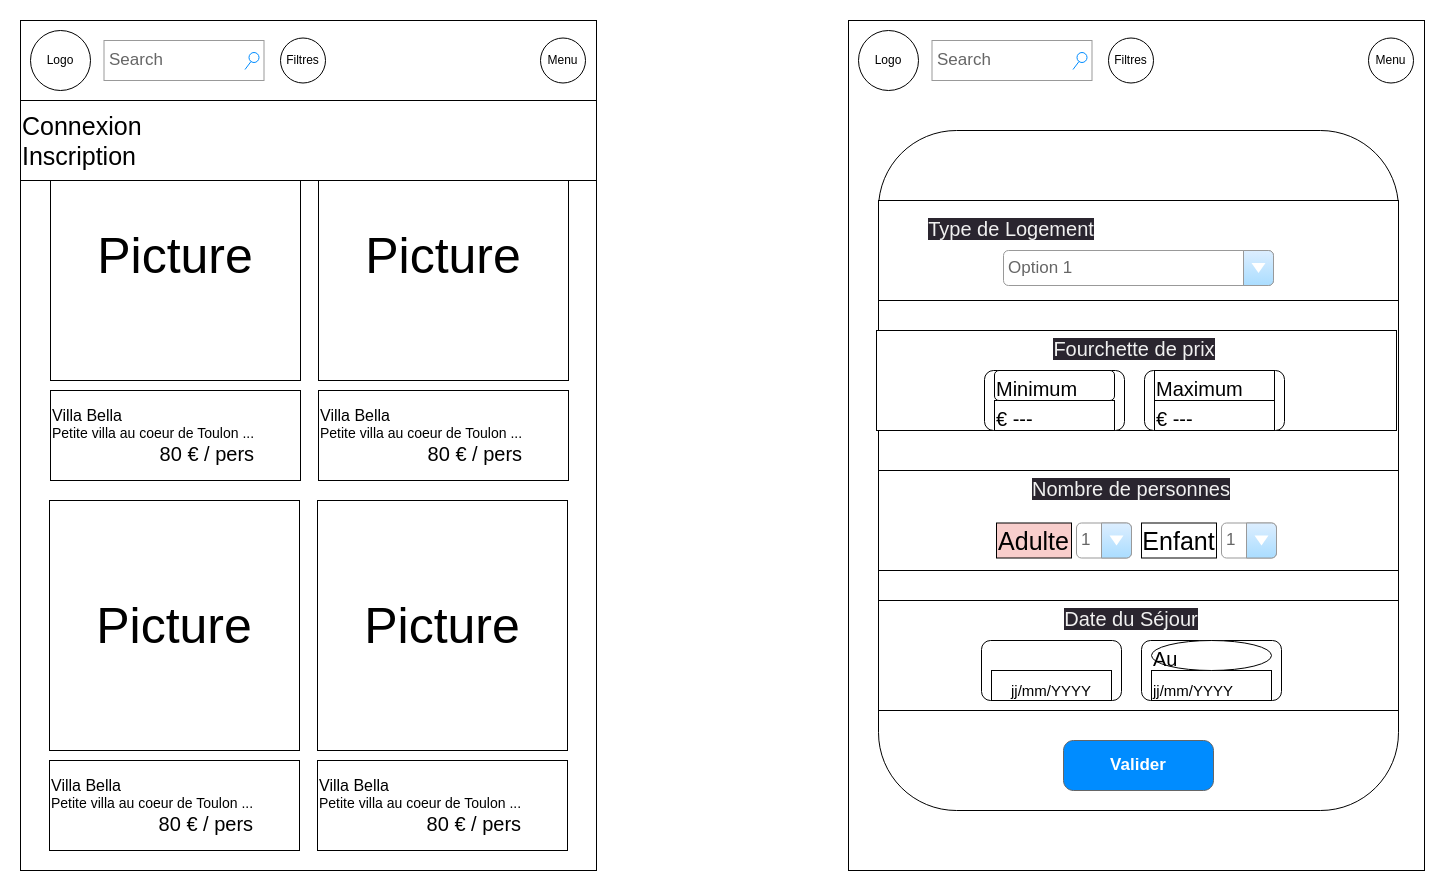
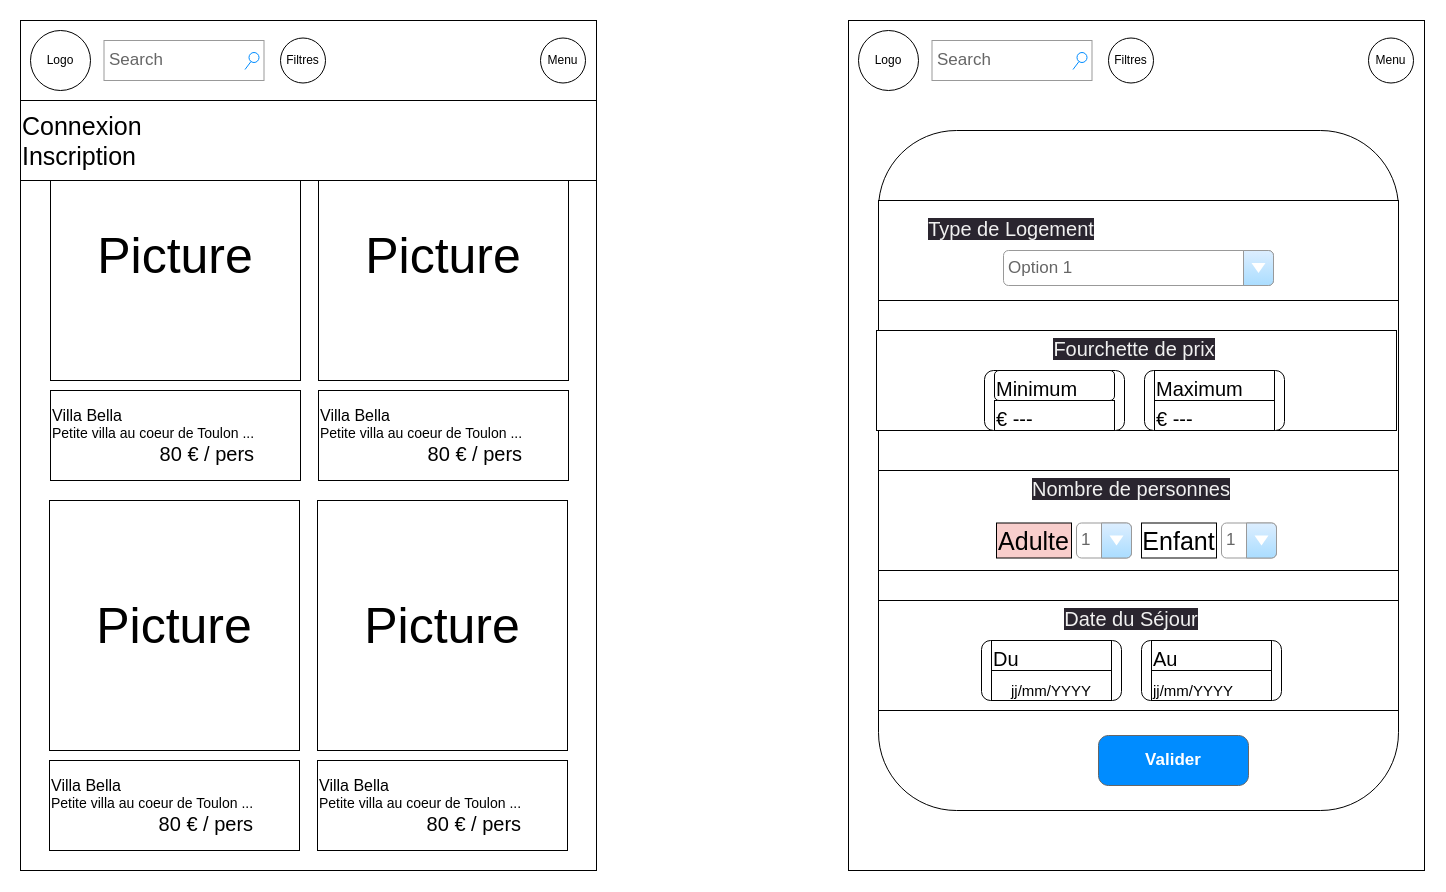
  <mxCell id="0" />
  <mxCell id="1" parent="0" />
  <mxCell id="2" value="" style="swimlane;startSize=0;" vertex="1" parent="1"><mxGeometry x="20" y="20" width="576" height="850" as="geometry" /></mxCell>
  <mxCell id="3" value="" style="rounded=0;whiteSpace=wrap;html=1;" vertex="1" parent="2"><mxGeometry width="360" height="80" as="geometry" /></mxCell>
  <mxCell id="4" value="" style="rounded=0;whiteSpace=wrap;html=1;" vertex="1" parent="2"><mxGeometry width="576" height="850" as="geometry" /></mxCell>
  <mxCell id="5" value="Search" style="strokeWidth=1;shadow=0;dashed=0;align=center;html=1;shape=mxgraph.mockup.forms.searchBox;strokeColor=#999999;mainText=;strokeColor2=#008cff;fontColor=#666666;fontSize=17;align=left;spacingLeft=3;" vertex="1" parent="2"><mxGeometry x="83.5" y="20" width="160" height="40" as="geometry" /></mxCell>
  <mxCell id="6" value="Menu" style="ellipse;whiteSpace=wrap;html=1;aspect=fixed;" vertex="1" parent="2"><mxGeometry x="520" y="17.5" width="45" height="45" as="geometry" /></mxCell>
  <mxCell id="7" value="Filtres" style="ellipse;whiteSpace=wrap;html=1;aspect=fixed;" vertex="1" parent="2"><mxGeometry x="260" y="17.5" width="45" height="45" as="geometry" /></mxCell>
  <mxCell id="8" value="Logo" style="ellipse;whiteSpace=wrap;html=1;" vertex="1" parent="2"><mxGeometry x="10" y="10" width="60" height="60" as="geometry" /></mxCell>
  <mxCell id="9" value="&lt;div style=&quot;text-align: justify; font-size: 16px;&quot;&gt;Villa Bella&lt;/div&gt;&lt;div style=&quot;text-align: justify; font-size: 14px;&quot;&gt;&lt;span style=&quot;background-color: initial;&quot;&gt;&lt;font style=&quot;font-size: 14px;&quot;&gt;Petite villa au coeur de Toulon ...&lt;/font&gt;&lt;/span&gt;&lt;/div&gt;&lt;div style=&quot;text-align: right;&quot;&gt;&lt;span style=&quot;font-size: 20px;&quot;&gt;80 € / pers&lt;/span&gt;&lt;/div&gt;" style="rounded=0;whiteSpace=wrap;html=1;align=left;" vertex="1" parent="2"><mxGeometry x="30" y="370" width="250" height="90" as="geometry" /></mxCell>
  <mxCell id="10" value="&lt;font style=&quot;font-size: 50px;&quot;&gt;Picture&lt;/font&gt;" style="whiteSpace=wrap;html=1;aspect=fixed;fontSize=20;" vertex="1" parent="2"><mxGeometry x="30" y="110" width="250" height="250" as="geometry" /></mxCell>
  <mxCell id="11" value="&lt;div style=&quot;text-align: justify; font-size: 16px;&quot;&gt;Villa Bella&lt;/div&gt;&lt;div style=&quot;text-align: justify; font-size: 14px;&quot;&gt;&lt;span style=&quot;background-color: initial;&quot;&gt;&lt;font style=&quot;font-size: 14px;&quot;&gt;Petite villa au coeur de Toulon ...&lt;/font&gt;&lt;/span&gt;&lt;/div&gt;&lt;div style=&quot;text-align: right;&quot;&gt;&lt;span style=&quot;font-size: 20px;&quot;&gt;80 € / pers&lt;/span&gt;&lt;/div&gt;" style="rounded=0;whiteSpace=wrap;html=1;align=left;" vertex="1" parent="2"><mxGeometry x="298" y="370" width="250" height="90" as="geometry" /></mxCell>
  <mxCell id="12" value="&lt;font style=&quot;font-size: 50px;&quot;&gt;Picture&lt;/font&gt;" style="whiteSpace=wrap;html=1;aspect=fixed;fontSize=20;" vertex="1" parent="2"><mxGeometry x="298" y="110" width="250" height="250" as="geometry" /></mxCell>
  <mxCell id="13" value="&lt;div style=&quot;text-align: justify; font-size: 16px;&quot;&gt;Villa Bella&lt;/div&gt;&lt;div style=&quot;text-align: justify; font-size: 14px;&quot;&gt;&lt;span style=&quot;background-color: initial;&quot;&gt;&lt;font style=&quot;font-size: 14px;&quot;&gt;Petite villa au coeur de Toulon ...&lt;/font&gt;&lt;/span&gt;&lt;/div&gt;&lt;div style=&quot;text-align: right;&quot;&gt;&lt;span style=&quot;font-size: 20px;&quot;&gt;80 € / pers&lt;/span&gt;&lt;/div&gt;" style="rounded=0;whiteSpace=wrap;html=1;align=left;" vertex="1" parent="2"><mxGeometry x="29" y="740" width="250" height="90" as="geometry" /></mxCell>
  <mxCell id="14" value="&lt;font style=&quot;font-size: 50px;&quot;&gt;Picture&lt;/font&gt;" style="whiteSpace=wrap;html=1;aspect=fixed;fontSize=20;" vertex="1" parent="2"><mxGeometry x="29" y="480" width="250" height="250" as="geometry" /></mxCell>
  <mxCell id="15" value="&lt;div style=&quot;text-align: justify; font-size: 16px;&quot;&gt;Villa Bella&lt;/div&gt;&lt;div style=&quot;text-align: justify; font-size: 14px;&quot;&gt;&lt;span style=&quot;background-color: initial;&quot;&gt;&lt;font style=&quot;font-size: 14px;&quot;&gt;Petite villa au coeur de Toulon ...&lt;/font&gt;&lt;/span&gt;&lt;/div&gt;&lt;div style=&quot;text-align: right;&quot;&gt;&lt;span style=&quot;font-size: 20px;&quot;&gt;80 € / pers&lt;/span&gt;&lt;/div&gt;" style="rounded=0;whiteSpace=wrap;html=1;align=left;" vertex="1" parent="2"><mxGeometry x="297" y="740" width="250" height="90" as="geometry" /></mxCell>
  <mxCell id="16" value="&lt;font style=&quot;font-size: 50px;&quot;&gt;Picture&lt;/font&gt;" style="whiteSpace=wrap;html=1;aspect=fixed;fontSize=20;" vertex="1" parent="2"><mxGeometry x="297" y="480" width="250" height="250" as="geometry" /></mxCell>
  <mxCell id="17" value="&lt;font style=&quot;font-size: 25px;&quot;&gt;Connexion&lt;br&gt;Inscription&lt;/font&gt;" style="rounded=0;whiteSpace=wrap;html=1;align=left;" vertex="1" parent="2"><mxGeometry y="80" width="576" height="80" as="geometry" /></mxCell>
  <mxCell id="18" value="" style="swimlane;startSize=0;" vertex="1" parent="1"><mxGeometry x="848" y="20" width="576" height="850" as="geometry" /></mxCell>
  <mxCell id="19" value="" style="rounded=0;whiteSpace=wrap;html=1;" vertex="1" parent="18"><mxGeometry width="360" height="80" as="geometry" /></mxCell>
  <mxCell id="20" value="" style="rounded=0;whiteSpace=wrap;html=1;" vertex="1" parent="18"><mxGeometry width="576" height="850" as="geometry" /></mxCell>
  <mxCell id="21" value="Search" style="strokeWidth=1;shadow=0;dashed=0;align=center;html=1;shape=mxgraph.mockup.forms.searchBox;strokeColor=#999999;mainText=;strokeColor2=#008cff;fontColor=#666666;fontSize=17;align=left;spacingLeft=3;" vertex="1" parent="18"><mxGeometry x="83.5" y="20" width="160" height="40" as="geometry" /></mxCell>
  <mxCell id="22" value="Menu" style="ellipse;whiteSpace=wrap;html=1;aspect=fixed;" vertex="1" parent="18"><mxGeometry x="520" y="17.5" width="45" height="45" as="geometry" /></mxCell>
  <mxCell id="23" value="Filtres" style="ellipse;whiteSpace=wrap;html=1;aspect=fixed;" vertex="1" parent="18"><mxGeometry x="260" y="17.5" width="45" height="45" as="geometry" /></mxCell>
  <mxCell id="24" value="Logo" style="ellipse;whiteSpace=wrap;html=1;" vertex="1" parent="18"><mxGeometry x="10" y="10" width="60" height="60" as="geometry" /></mxCell>
  <mxCell id="25" value="&lt;div style=&quot;text-align: justify; font-size: 16px;&quot;&gt;Villa Bella&lt;/div&gt;&lt;div style=&quot;text-align: justify; font-size: 14px;&quot;&gt;&lt;span style=&quot;background-color: initial;&quot;&gt;&lt;font style=&quot;font-size: 14px;&quot;&gt;Petite villa au coeur de Toulon ...&lt;/font&gt;&lt;/span&gt;&lt;/div&gt;&lt;div style=&quot;text-align: right;&quot;&gt;&lt;span style=&quot;font-size: 20px;&quot;&gt;80 € / pers&lt;/span&gt;&lt;/div&gt;" style="rounded=0;whiteSpace=wrap;html=1;align=left;" vertex="1" parent="18"><mxGeometry x="30" y="420" width="250" height="90" as="geometry" /></mxCell>
  <mxCell id="26" value="&lt;div style=&quot;text-align: justify; font-size: 16px;&quot;&gt;Villa Bella&lt;/div&gt;&lt;div style=&quot;text-align: justify; font-size: 14px;&quot;&gt;&lt;span style=&quot;background-color: initial;&quot;&gt;&lt;font style=&quot;font-size: 14px;&quot;&gt;Petite villa au coeur de Toulon ...&lt;/font&gt;&lt;/span&gt;&lt;/div&gt;&lt;div style=&quot;text-align: right;&quot;&gt;&lt;span style=&quot;font-size: 20px;&quot;&gt;80 € / pers&lt;/span&gt;&lt;/div&gt;" style="rounded=0;whiteSpace=wrap;html=1;align=left;" vertex="1" parent="18"><mxGeometry x="300" y="420" width="250" height="90" as="geometry" /></mxCell>
  <mxCell id="27" value="" style="rounded=1;whiteSpace=wrap;html=1;fontSize=50;" vertex="1" parent="18"><mxGeometry x="30" y="110" width="520" height="680" as="geometry" /></mxCell>
  <mxCell id="28" value="&lt;p style=&quot;line-height: 50%;&quot;&gt;&lt;br&gt;&lt;/p&gt;" style="rounded=0;whiteSpace=wrap;html=1;fontSize=50;" vertex="1" parent="18"><mxGeometry x="28" y="310" width="520" height="100" as="geometry" /></mxCell>
  <mxCell id="29" value="" style="rounded=1;whiteSpace=wrap;html=1;fontSize=30;" vertex="1" parent="18"><mxGeometry x="136" y="350" width="140" height="60" as="geometry" /></mxCell>
  <mxCell id="30" value="&lt;font style=&quot;font-size: 20px;&quot;&gt;€ ---&lt;/font&gt;" style="rounded=0;whiteSpace=wrap;html=1;fontSize=30;align=left;" vertex="1" parent="18"><mxGeometry x="146" y="380" width="120" height="30" as="geometry" /></mxCell>
  <mxCell id="31" value="&lt;font style=&quot;font-size: 20px;&quot;&gt;Minimum&lt;/font&gt;" style="whiteSpace=wrap;html=1;fontSize=30;align=left;rounded=1;" vertex="1" parent="18"><mxGeometry x="146" y="350" width="120" height="30" as="geometry" /></mxCell>
  <mxCell id="32" value="" style="rounded=1;whiteSpace=wrap;html=1;fontSize=30;" vertex="1" parent="18"><mxGeometry x="296" y="350" width="140" height="60" as="geometry" /></mxCell>
  <mxCell id="33" value="&lt;font style=&quot;font-size: 20px;&quot;&gt;€ ---&lt;/font&gt;" style="rounded=0;whiteSpace=wrap;html=1;fontSize=30;align=left;" vertex="1" parent="18"><mxGeometry x="306" y="380" width="120" height="30" as="geometry" /></mxCell>
  <mxCell id="34" value="&lt;font style=&quot;font-size: 20px;&quot;&gt;Maximum&lt;/font&gt;" style="rounded=0;whiteSpace=wrap;html=1;fontSize=30;align=left;" vertex="1" parent="18"><mxGeometry x="306" y="350" width="120" height="30" as="geometry" /></mxCell>
  <mxCell id="35" value="&lt;p style=&quot;line-height: 50%;&quot;&gt;&lt;br&gt;&lt;/p&gt;" style="rounded=0;whiteSpace=wrap;html=1;fontSize=50;" vertex="1" parent="18"><mxGeometry x="30" y="180" width="520" height="100" as="geometry" /></mxCell>
  <mxCell id="36" value="Option 1" style="strokeWidth=1;shadow=0;dashed=0;align=center;html=1;shape=mxgraph.mockup.forms.comboBox;strokeColor=#999999;fillColor=#ddeeff;align=left;fillColor2=#aaddff;mainText=;fontColor=#666666;fontSize=17;spacingLeft=3;" vertex="1" parent="18"><mxGeometry x="155" y="230" width="270" height="35" as="geometry" /></mxCell>
  <mxCell id="37" value="&lt;p style=&quot;line-height: 50%;&quot;&gt;&lt;br&gt;&lt;/p&gt;" style="rounded=0;whiteSpace=wrap;html=1;fontSize=50;" vertex="1" parent="18"><mxGeometry x="30" y="490" width="300" height="60" as="geometry" /></mxCell>
  <mxCell id="38" value="" style="rounded=0;whiteSpace=wrap;html=1;fontSize=20;" vertex="1" parent="18"><mxGeometry x="30" y="450" width="520" height="100" as="geometry" /></mxCell>
  <mxCell id="39" value="1" style="strokeWidth=1;shadow=0;dashed=0;align=center;html=1;shape=mxgraph.mockup.forms.comboBox;strokeColor=#999999;fillColor=#ddeeff;align=left;fillColor2=#aaddff;mainText=;fontColor=#666666;fontSize=17;spacingLeft=3;" vertex="1" parent="18"><mxGeometry x="228" y="502.5" width="55" height="35" as="geometry" /></mxCell>
  <mxCell id="40" value="Adulte" style="rounded=0;whiteSpace=wrap;html=1;fontSize=25;fillColor=#f8cecc;" vertex="1" parent="18"><mxGeometry x="148" y="502.5" width="75" height="35" as="geometry" /></mxCell>
  <mxCell id="41" value="1" style="strokeWidth=1;shadow=0;dashed=0;align=center;html=1;shape=mxgraph.mockup.forms.comboBox;strokeColor=#999999;fillColor=#ddeeff;align=left;fillColor2=#aaddff;mainText=;fontColor=#666666;fontSize=17;spacingLeft=3;" vertex="1" parent="18"><mxGeometry x="373" y="502.5" width="55" height="35" as="geometry" /></mxCell>
  <mxCell id="42" value="Enfant" style="rounded=0;whiteSpace=wrap;html=1;fontSize=25;" vertex="1" parent="18"><mxGeometry x="293" y="502.5" width="75" height="35" as="geometry" /></mxCell>
  <mxCell id="43" value="&lt;p style=&quot;line-height: 50%;&quot;&gt;&lt;br&gt;&lt;/p&gt;" style="rounded=0;whiteSpace=wrap;html=1;fontSize=50;" vertex="1" parent="18"><mxGeometry x="30" y="580" width="520" height="110" as="geometry" /></mxCell>
  <mxCell id="44" value="" style="rounded=1;whiteSpace=wrap;html=1;fontSize=30;" vertex="1" parent="18"><mxGeometry x="133" y="620" width="140" height="60" as="geometry" /></mxCell>
  <mxCell id="45" value="&lt;font style=&quot;font-size: 15px;&quot;&gt;jj/mm/YYYY&lt;/font&gt;" style="rounded=0;whiteSpace=wrap;html=1;fontSize=30;align=center;" vertex="1" parent="18"><mxGeometry x="143" y="650" width="120" height="30" as="geometry" /></mxCell>
+ <mxCell id="46" value="&lt;font style=&quot;font-size: 20px;&quot;&gt;Du&lt;/font&gt;" style="rounded=0;whiteSpace=wrap;html=1;fontSize=30;align=left;" vertex="1" parent="18"><mxGeometry x="143" y="620" width="120" height="30" as="geometry" /></mxCell>
  <mxCell id="47" value="" style="rounded=1;whiteSpace=wrap;html=1;fontSize=30;" vertex="1" parent="18"><mxGeometry x="293" y="620" width="140" height="60" as="geometry" /></mxCell>
  <mxCell id="48" value="&lt;div style=&quot;text-align: center;&quot;&gt;&lt;span style=&quot;background-color: initial;&quot;&gt;&lt;font style=&quot;font-size: 15px;&quot;&gt;jj/mm/YYYY&lt;/font&gt;&lt;/span&gt;&lt;/div&gt;" style="rounded=0;whiteSpace=wrap;html=1;fontSize=30;align=left;" vertex="1" parent="18"><mxGeometry x="303" y="650" width="120" height="30" as="geometry" /></mxCell>
- <mxCell id="49" value="&lt;font style=&quot;font-size: 20px;&quot;&gt;Au&lt;/font&gt;" style="ellipse;whiteSpace=wrap;html=1;fontSize=30;align=left;" vertex="1" parent="18"><mxGeometry x="303" y="620" width="120" height="30" as="geometry" /></mxCell>
- <mxCell id="50" value="Valider" style="strokeWidth=1;shadow=0;dashed=0;align=center;html=1;shape=mxgraph.mockup.buttons.button;strokeColor=#666666;fontColor=#ffffff;mainText=;buttonStyle=round;fontSize=17;fontStyle=1;fillColor=#008cff;whiteSpace=wrap;" vertex="1" parent="18"><mxGeometry x="215" y="720" width="150" height="50" as="geometry" /></mxCell>
+ <mxCell id="49" value="&lt;font style=&quot;font-size: 20px;&quot;&gt;Au&lt;/font&gt;" style="rounded=0;whiteSpace=wrap;html=1;fontSize=30;align=left;" vertex="1" parent="18"><mxGeometry x="303" y="620" width="120" height="30" as="geometry" /></mxCell>
+ <mxCell id="50" value="Valider" style="strokeWidth=1;shadow=0;dashed=0;align=center;html=1;shape=mxgraph.mockup.buttons.button;strokeColor=#666666;fontColor=#ffffff;mainText=;buttonStyle=round;fontSize=17;fontStyle=1;fillColor=#008cff;whiteSpace=wrap;" vertex="1" parent="18"><mxGeometry x="250" y="715" width="150" height="50" as="geometry" /></mxCell>
  <mxCell id="51" value="&lt;span style=&quot;color: rgb(240, 240, 240); font-family: Helvetica; font-size: 20px; font-style: normal; font-variant-ligatures: normal; font-variant-caps: normal; font-weight: 400; letter-spacing: normal; orphans: 2; text-indent: 0px; text-transform: none; widows: 2; word-spacing: 0px; -webkit-text-stroke-width: 0px; background-color: rgb(42, 37, 47); text-decoration-thickness: initial; text-decoration-style: initial; text-decoration-color: initial; float: none; display: inline !important;&quot;&gt;Fourchette de prix&lt;/span&gt;" style="text;whiteSpace=wrap;html=1;fontSize=20;align=center;" vertex="1" parent="18"><mxGeometry x="191" y="310" width="190" height="30" as="geometry" /></mxCell>
  <mxCell id="52" value="&lt;span style=&quot;color: rgb(240, 240, 240); font-family: Helvetica; font-size: 20px; font-style: normal; font-variant-ligatures: normal; font-variant-caps: normal; font-weight: 400; letter-spacing: normal; orphans: 2; text-indent: 0px; text-transform: none; widows: 2; word-spacing: 0px; -webkit-text-stroke-width: 0px; background-color: rgb(42, 37, 47); text-decoration-thickness: initial; text-decoration-style: initial; text-decoration-color: initial; float: none; display: inline !important;&quot;&gt;Nombre de personnes&lt;/span&gt;" style="text;whiteSpace=wrap;html=1;fontSize=15;align=center;" vertex="1" parent="18"><mxGeometry x="168" y="450" width="230" height="30" as="geometry" /></mxCell>
  <mxCell id="53" value="&lt;span style=&quot;color: rgb(240, 240, 240); font-family: Helvetica; font-size: 20px; font-style: normal; font-variant-ligatures: normal; font-variant-caps: normal; font-weight: 400; letter-spacing: normal; orphans: 2; text-indent: 0px; text-transform: none; widows: 2; word-spacing: 0px; -webkit-text-stroke-width: 0px; background-color: rgb(42, 37, 47); text-decoration-thickness: initial; text-decoration-style: initial; text-decoration-color: initial; float: none; display: inline !important;&quot;&gt;Date du Séjour&lt;/span&gt;" style="text;whiteSpace=wrap;html=1;fontSize=15;align=center;" vertex="1" parent="18"><mxGeometry x="198" y="580" width="170" height="30" as="geometry" /></mxCell>
  <mxCell id="54" value="&lt;span style=&quot;color: rgb(240, 240, 240); font-family: Helvetica; font-size: 20px; font-style: normal; font-variant-ligatures: normal; font-variant-caps: normal; font-weight: 400; letter-spacing: normal; orphans: 2; text-indent: 0px; text-transform: none; widows: 2; word-spacing: 0px; -webkit-text-stroke-width: 0px; background-color: rgb(42, 37, 47); text-decoration-thickness: initial; text-decoration-style: initial; text-decoration-color: initial; float: none; display: inline !important;&quot;&gt;Type de Logement&lt;/span&gt;" style="text;whiteSpace=wrap;html=1;fontSize=15;align=center;" vertex="1" parent="18"><mxGeometry x="63" y="190" width="200" height="30" as="geometry" /></mxCell>
